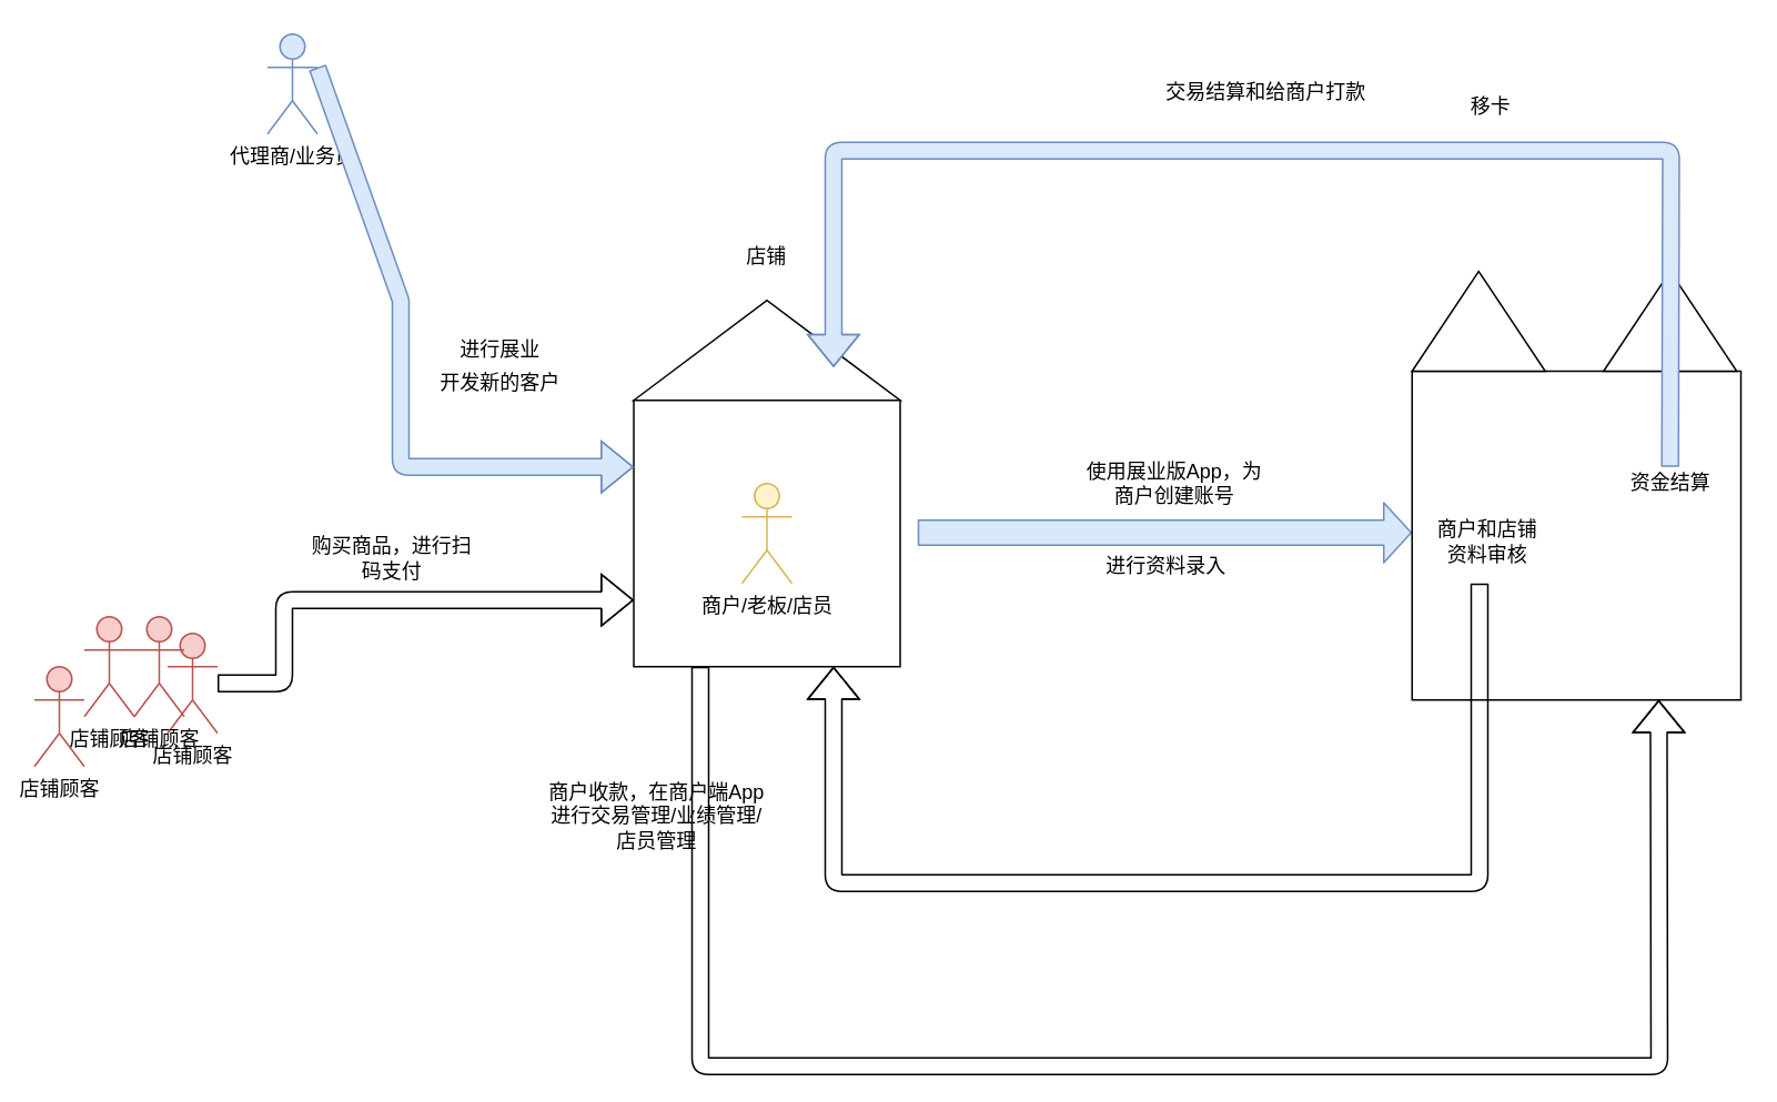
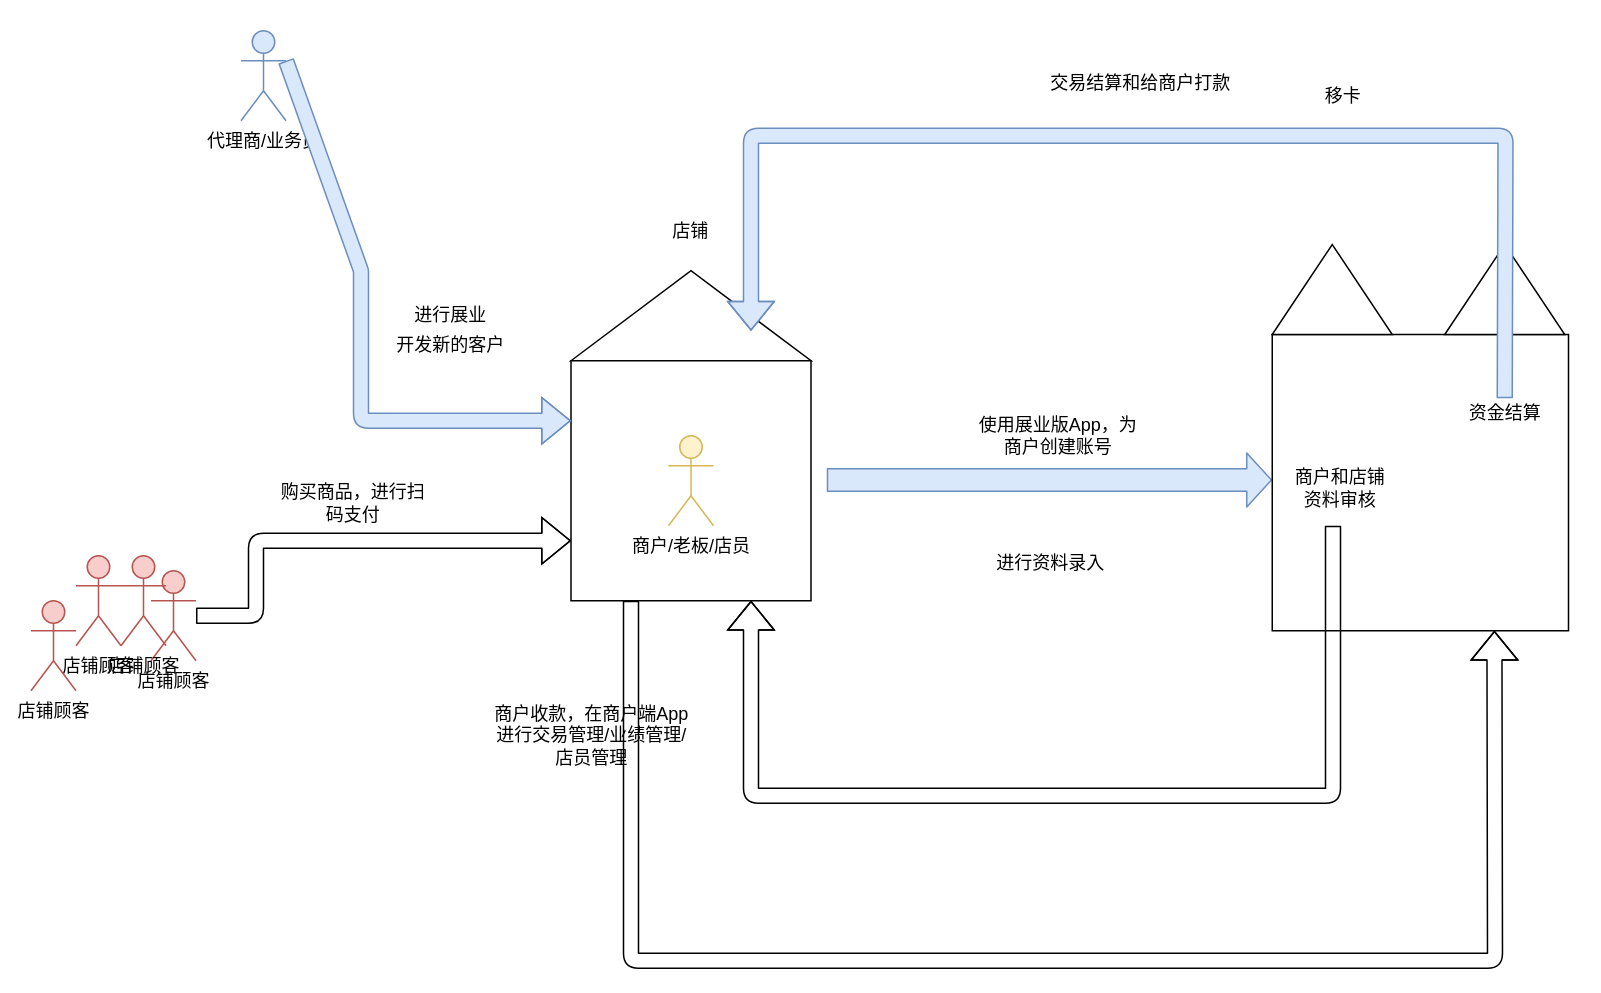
  <mxCell id="0" />
  <mxCell id="1" parent="0" />
  <mxCell id="2" value="" style="triangle;whiteSpace=wrap;html=1;direction=north;" vertex="1" parent="1"><mxGeometry x="380" y="180" width="160" height="60" as="geometry" /></mxCell>
  <mxCell id="3" value="" style="whiteSpace=wrap;html=1;aspect=fixed;" vertex="1" parent="1"><mxGeometry x="380" y="240" width="160" height="160" as="geometry" /></mxCell>
  <mxCell id="4" value="&lt;span style=&quot;font-family: &amp;#34;helvetica&amp;#34;&quot;&gt;代理商/业务员&lt;/span&gt;" style="shape=umlActor;verticalLabelPosition=bottom;verticalAlign=top;html=1;outlineConnect=0;fillColor=#dae8fc;strokeColor=#6c8ebf;" vertex="1" parent="1"><mxGeometry x="160" y="20" width="30" height="60" as="geometry" /></mxCell>
  <mxCell id="5" value="&lt;font face=&quot;helvetica&quot;&gt;店铺&lt;/font&gt;" style="text;whiteSpace=wrap;html=1;align=center;" vertex="1" parent="1"><mxGeometry x="410" y="140" width="100" height="30" as="geometry" /></mxCell>
  <mxCell id="6" value="商户/老板/店员" style="shape=umlActor;verticalLabelPosition=bottom;verticalAlign=top;html=1;outlineConnect=0;fillColor=#fff2cc;strokeColor=#d6b656;" vertex="1" parent="1"><mxGeometry x="445" y="290" width="30" height="60" as="geometry" /></mxCell>
  <mxCell id="7" value="" style="shape=flexArrow;endArrow=classic;html=1;width=15;endSize=5.17;fillColor=#dae8fc;strokeColor=#6c8ebf;" edge="1" parent="1"><mxGeometry width="50" height="50" relative="1" as="geometry"><mxPoint x="550.5" y="319.5" as="sourcePoint" /><mxPoint x="847.5" y="319.5" as="targetPoint" /></mxGeometry></mxCell>
  <mxCell id="8" value="使用展业版App，为商户创建账号" style="text;html=1;strokeColor=none;fillColor=none;align=center;verticalAlign=middle;whiteSpace=wrap;rounded=0;" vertex="1" parent="1"><mxGeometry x="650" y="280" width="110" height="20" as="geometry" /></mxCell>
- <mxCell id="9" value="进行资料录入" style="text;html=1;strokeColor=none;fillColor=none;align=center;verticalAlign=middle;whiteSpace=wrap;rounded=0;" vertex="1" parent="1"><mxGeometry x="650" y="330" width="100" height="20" as="geometry" /></mxCell>
+ <mxCell id="9" value="进行资料录入" style="text;html=1;strokeColor=none;fillColor=none;align=center;verticalAlign=middle;whiteSpace=wrap;rounded=0;" vertex="1" parent="1"><mxGeometry x="650" y="365" width="100" height="20" as="geometry" /></mxCell>
  <mxCell id="10" value="" style="whiteSpace=wrap;html=1;aspect=fixed;align=center;" vertex="1" parent="1"><mxGeometry x="847.5" y="222.5" width="197.5" height="197.5" as="geometry" /></mxCell>
  <mxCell id="11" value="" style="triangle;whiteSpace=wrap;html=1;direction=north;" vertex="1" parent="1"><mxGeometry x="847.5" y="162.5" width="80" height="60" as="geometry" /></mxCell>
  <mxCell id="12" value="" style="triangle;whiteSpace=wrap;html=1;direction=north;" vertex="1" parent="1"><mxGeometry x="962.5" y="162.5" width="80" height="60" as="geometry" /></mxCell>
  <mxCell id="13" value="&lt;font face=&quot;helvetica&quot;&gt;移卡&lt;/font&gt;" style="text;whiteSpace=wrap;html=1;align=center;" vertex="1" parent="1"><mxGeometry x="845" y="50" width="100" height="30" as="geometry" /></mxCell>
  <mxCell id="14" value="商户和店铺资料审核" style="text;html=1;strokeColor=none;fillColor=none;align=center;verticalAlign=middle;whiteSpace=wrap;rounded=0;" vertex="1" parent="1"><mxGeometry x="857.5" y="300" width="70" height="50" as="geometry" /></mxCell>
  <mxCell id="15" value="" style="shape=flexArrow;endArrow=classic;html=1;" edge="1" parent="1"><mxGeometry width="50" height="50" relative="1" as="geometry"><mxPoint x="888" y="350" as="sourcePoint" /><mxPoint x="500" y="400" as="targetPoint" /><Array as="points"><mxPoint x="888" y="530" /><mxPoint x="500" y="530" /></Array></mxGeometry></mxCell>
  <mxCell id="16" value="" style="shape=flexArrow;endArrow=classic;html=1;exitX=0.25;exitY=1;exitDx=0;exitDy=0;entryX=0.75;entryY=1;entryDx=0;entryDy=0;" edge="1" parent="1" source="3" target="10"><mxGeometry width="50" height="50" relative="1" as="geometry"><mxPoint x="400" y="490" as="sourcePoint" /><mxPoint x="420" y="610" as="targetPoint" /><Array as="points"><mxPoint x="420" y="640" /><mxPoint x="996" y="640" /></Array></mxGeometry></mxCell>
  <mxCell id="17" value="店铺顾客" style="shape=umlActor;verticalLabelPosition=bottom;verticalAlign=top;html=1;outlineConnect=0;fillColor=#f8cecc;strokeColor=#b85450;" vertex="1" parent="1"><mxGeometry x="100" y="380" width="30" height="60" as="geometry" /></mxCell>
  <mxCell id="18" value="" style="shape=flexArrow;endArrow=classic;html=1;entryX=0;entryY=0.25;entryDx=0;entryDy=0;exitX=1;exitY=0.333;exitDx=0;exitDy=0;exitPerimeter=0;fillColor=#dae8fc;strokeColor=#6c8ebf;" edge="1" parent="1" source="4" target="3"><mxGeometry width="50" height="50" relative="1" as="geometry"><mxPoint x="230" y="180" as="sourcePoint" /><mxPoint x="300" y="180" as="targetPoint" /><Array as="points"><mxPoint x="240" y="180" /><mxPoint x="240" y="280" /></Array></mxGeometry></mxCell>
  <mxCell id="19" value="进行展业" style="text;html=1;strokeColor=none;fillColor=none;align=center;verticalAlign=middle;whiteSpace=wrap;rounded=0;" vertex="1" parent="1"><mxGeometry x="250" y="200" width="100" height="20" as="geometry" /></mxCell>
  <mxCell id="20" value="开发新的客户" style="text;html=1;strokeColor=none;fillColor=none;align=center;verticalAlign=middle;whiteSpace=wrap;rounded=0;" vertex="1" parent="1"><mxGeometry x="250" y="220" width="100" height="20" as="geometry" /></mxCell>
  <mxCell id="21" value="" style="shape=flexArrow;endArrow=classic;html=1;entryX=0;entryY=0.75;entryDx=0;entryDy=0;" edge="1" parent="1" source="17" target="3"><mxGeometry width="50" height="50" relative="1" as="geometry"><mxPoint x="170" y="440" as="sourcePoint" /><mxPoint x="200" y="360" as="targetPoint" /><Array as="points"><mxPoint x="170" y="410" /><mxPoint x="170" y="360" /></Array></mxGeometry></mxCell>
  <mxCell id="22" value="购买商品，进行扫码支付" style="text;html=1;strokeColor=none;fillColor=none;align=center;verticalAlign=middle;whiteSpace=wrap;rounded=0;" vertex="1" parent="1"><mxGeometry x="185" y="325" width="100" height="20" as="geometry" /></mxCell>
  <mxCell id="23" value="商户收款，在商户端App进行交易管理/业绩管理/店员管理" style="text;html=1;strokeColor=none;fillColor=none;align=center;verticalAlign=middle;whiteSpace=wrap;rounded=0;" vertex="1" parent="1"><mxGeometry x="324" y="440" width="140" height="100" as="geometry" /></mxCell>
- <mxCell id="24" value="资金结算" style="text;html=1;strokeColor=none;fillColor=none;align=center;verticalAlign=middle;whiteSpace=wrap;rounded=0;" vertex="1" parent="1"><mxGeometry x="967.5" y="280" width="70" height="20" as="geometry" /></mxCell>
+ <mxCell id="24" value="资金结算" style="text;html=1;strokeColor=none;fillColor=none;align=center;verticalAlign=middle;whiteSpace=wrap;rounded=0;" vertex="1" parent="1"><mxGeometry x="967.5" y="265" width="70" height="20" as="geometry" /></mxCell>
  <mxCell id="25" value="" style="shape=flexArrow;endArrow=classic;html=1;exitX=0.5;exitY=0;exitDx=0;exitDy=0;entryX=0.333;entryY=0.75;entryDx=0;entryDy=0;entryPerimeter=0;fillColor=#dae8fc;strokeColor=#6c8ebf;" edge="1" parent="1" source="24" target="2"><mxGeometry width="50" height="50" relative="1" as="geometry"><mxPoint x="430" y="410" as="sourcePoint" /><mxPoint x="1005.625" y="430" as="targetPoint" /><Array as="points"><mxPoint x="1003" y="90" /><mxPoint x="500" y="90" /></Array></mxGeometry></mxCell>
  <mxCell id="26" value="交易结算和给商户打款" style="text;html=1;strokeColor=none;fillColor=none;align=center;verticalAlign=middle;whiteSpace=wrap;rounded=0;" vertex="1" parent="1"><mxGeometry x="690" y="30" width="140" height="50" as="geometry" /></mxCell>
  <mxCell id="27" value="店铺顾客" style="shape=umlActor;verticalLabelPosition=bottom;verticalAlign=top;html=1;outlineConnect=0;fillColor=#f8cecc;strokeColor=#b85450;" vertex="1" parent="1"><mxGeometry x="80" y="370" width="30" height="60" as="geometry" /></mxCell>
  <mxCell id="28" value="店铺顾客" style="shape=umlActor;verticalLabelPosition=bottom;verticalAlign=top;html=1;outlineConnect=0;fillColor=#f8cecc;strokeColor=#b85450;" vertex="1" parent="1"><mxGeometry x="50" y="370" width="30" height="60" as="geometry" /></mxCell>
  <mxCell id="29" value="店铺顾客" style="shape=umlActor;verticalLabelPosition=bottom;verticalAlign=top;html=1;outlineConnect=0;fillColor=#f8cecc;strokeColor=#b85450;" vertex="1" parent="1"><mxGeometry x="20" y="400" width="30" height="60" as="geometry" /></mxCell>
